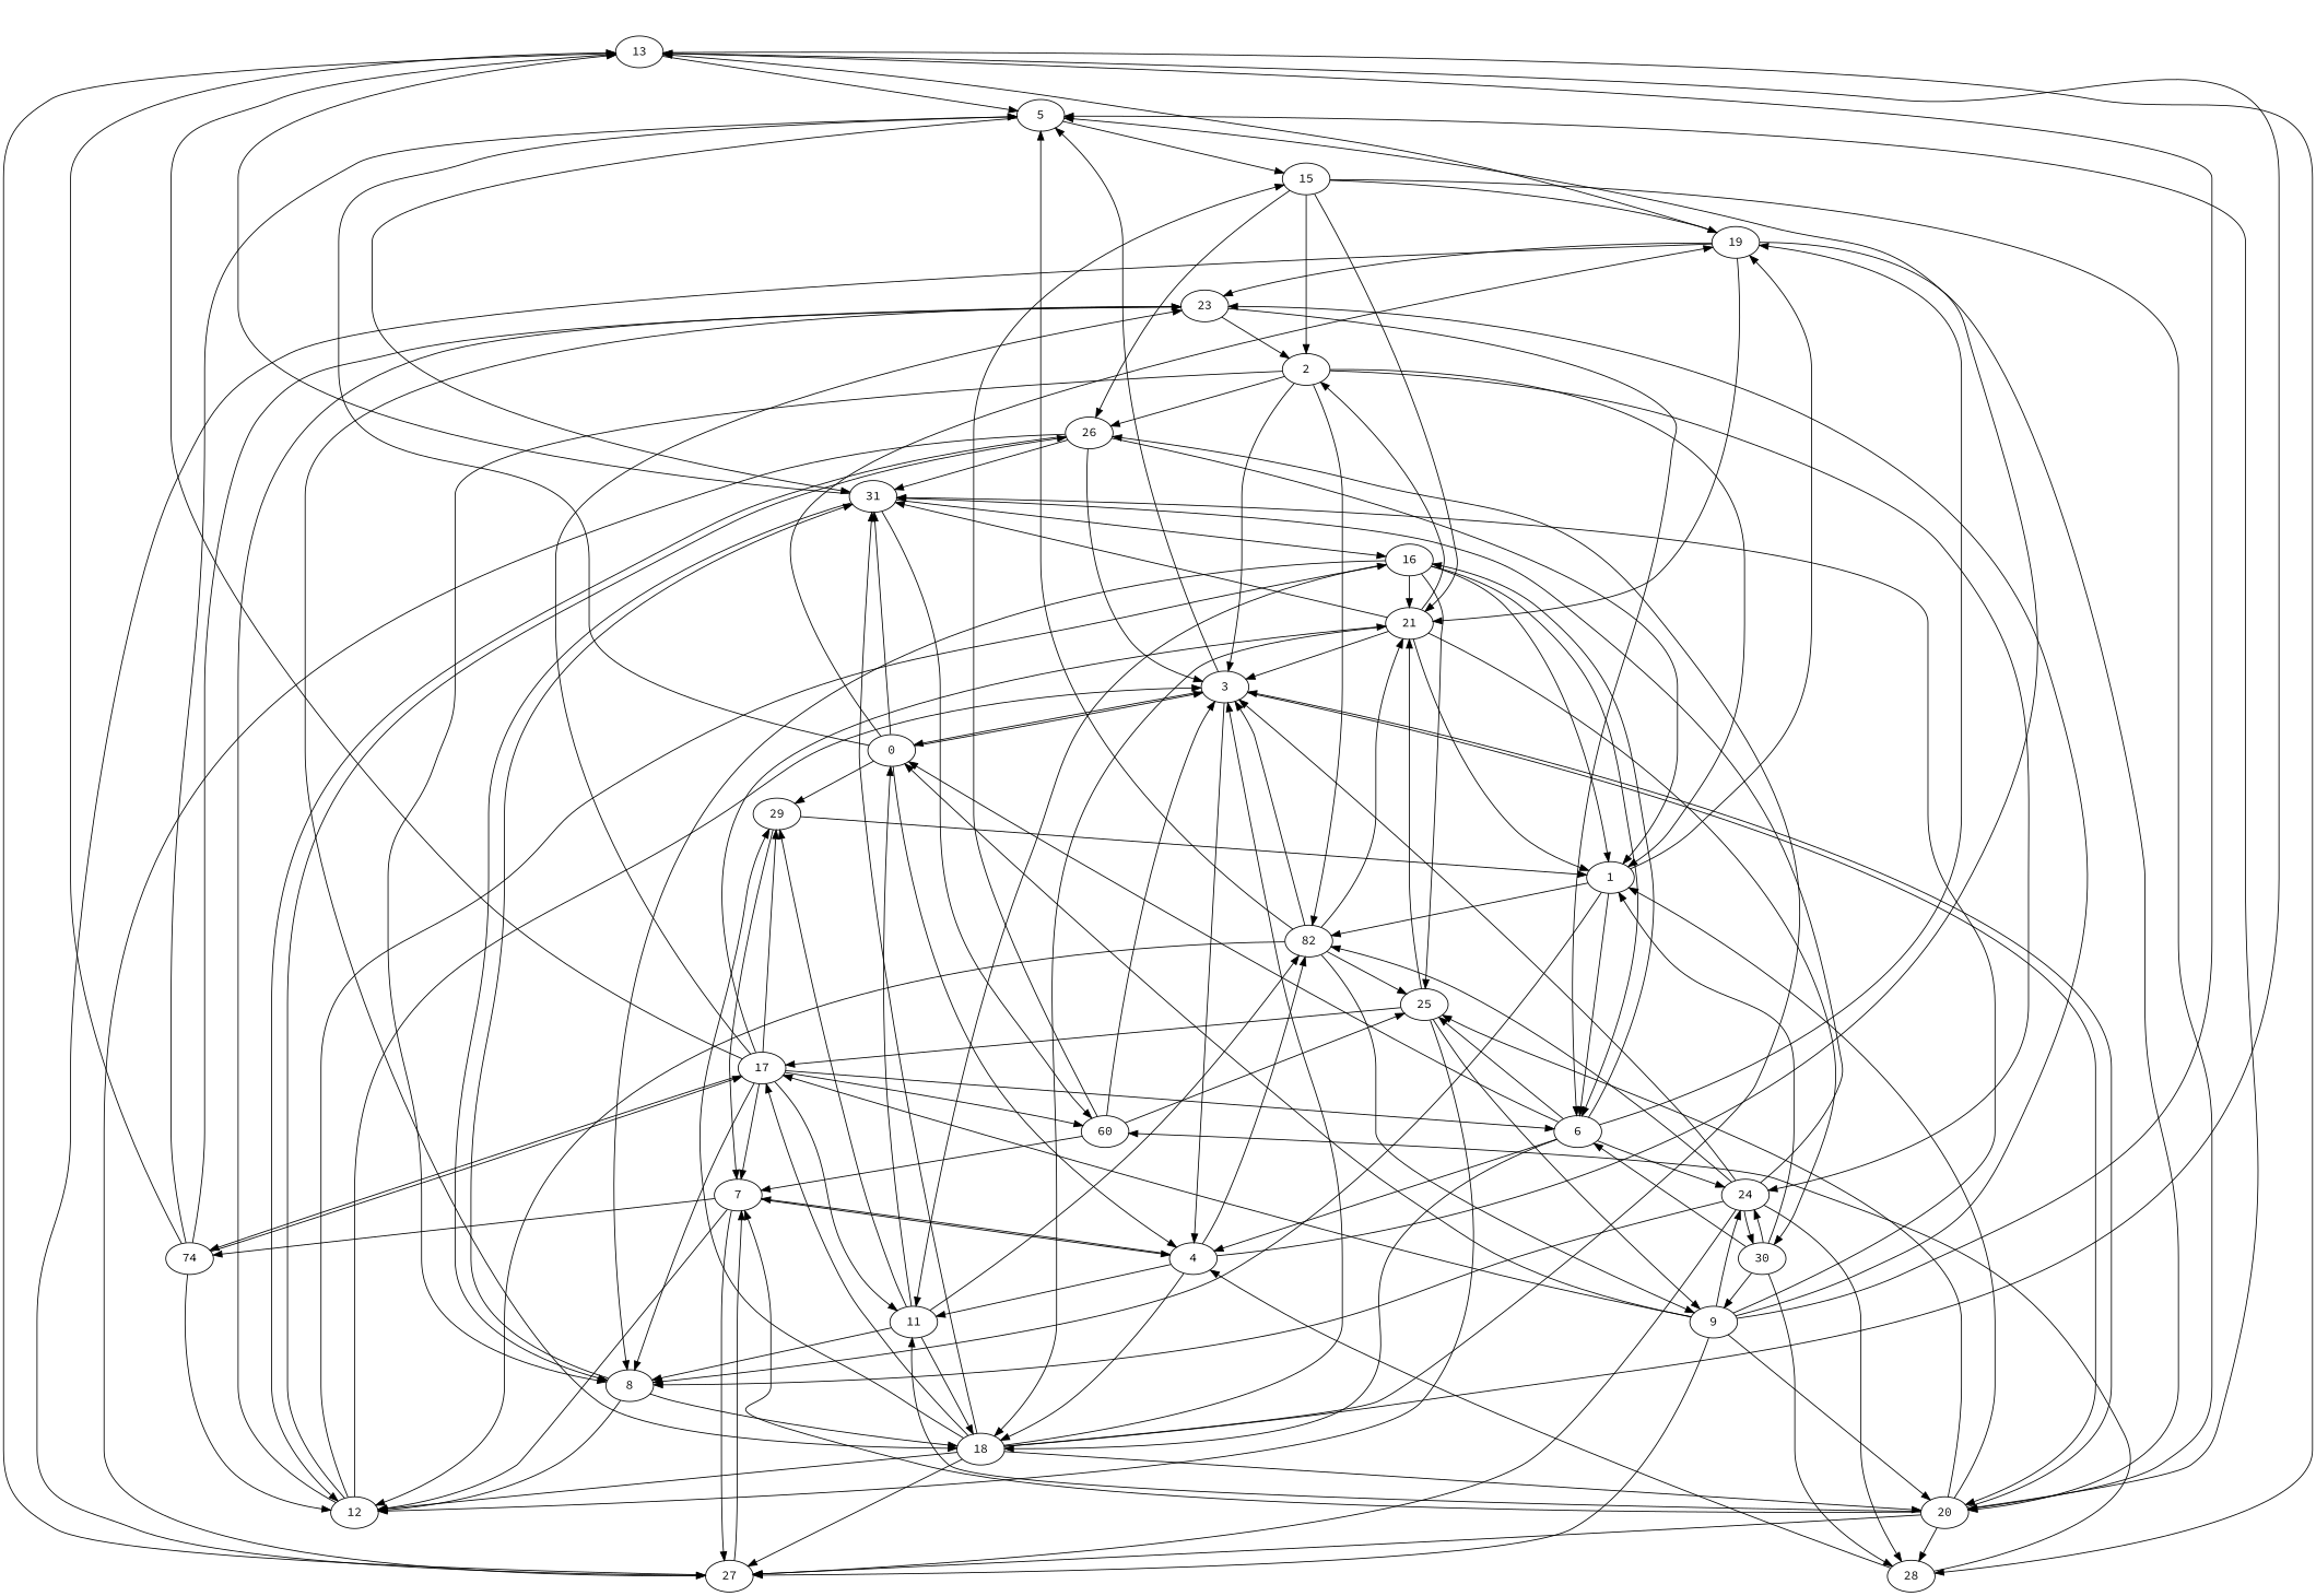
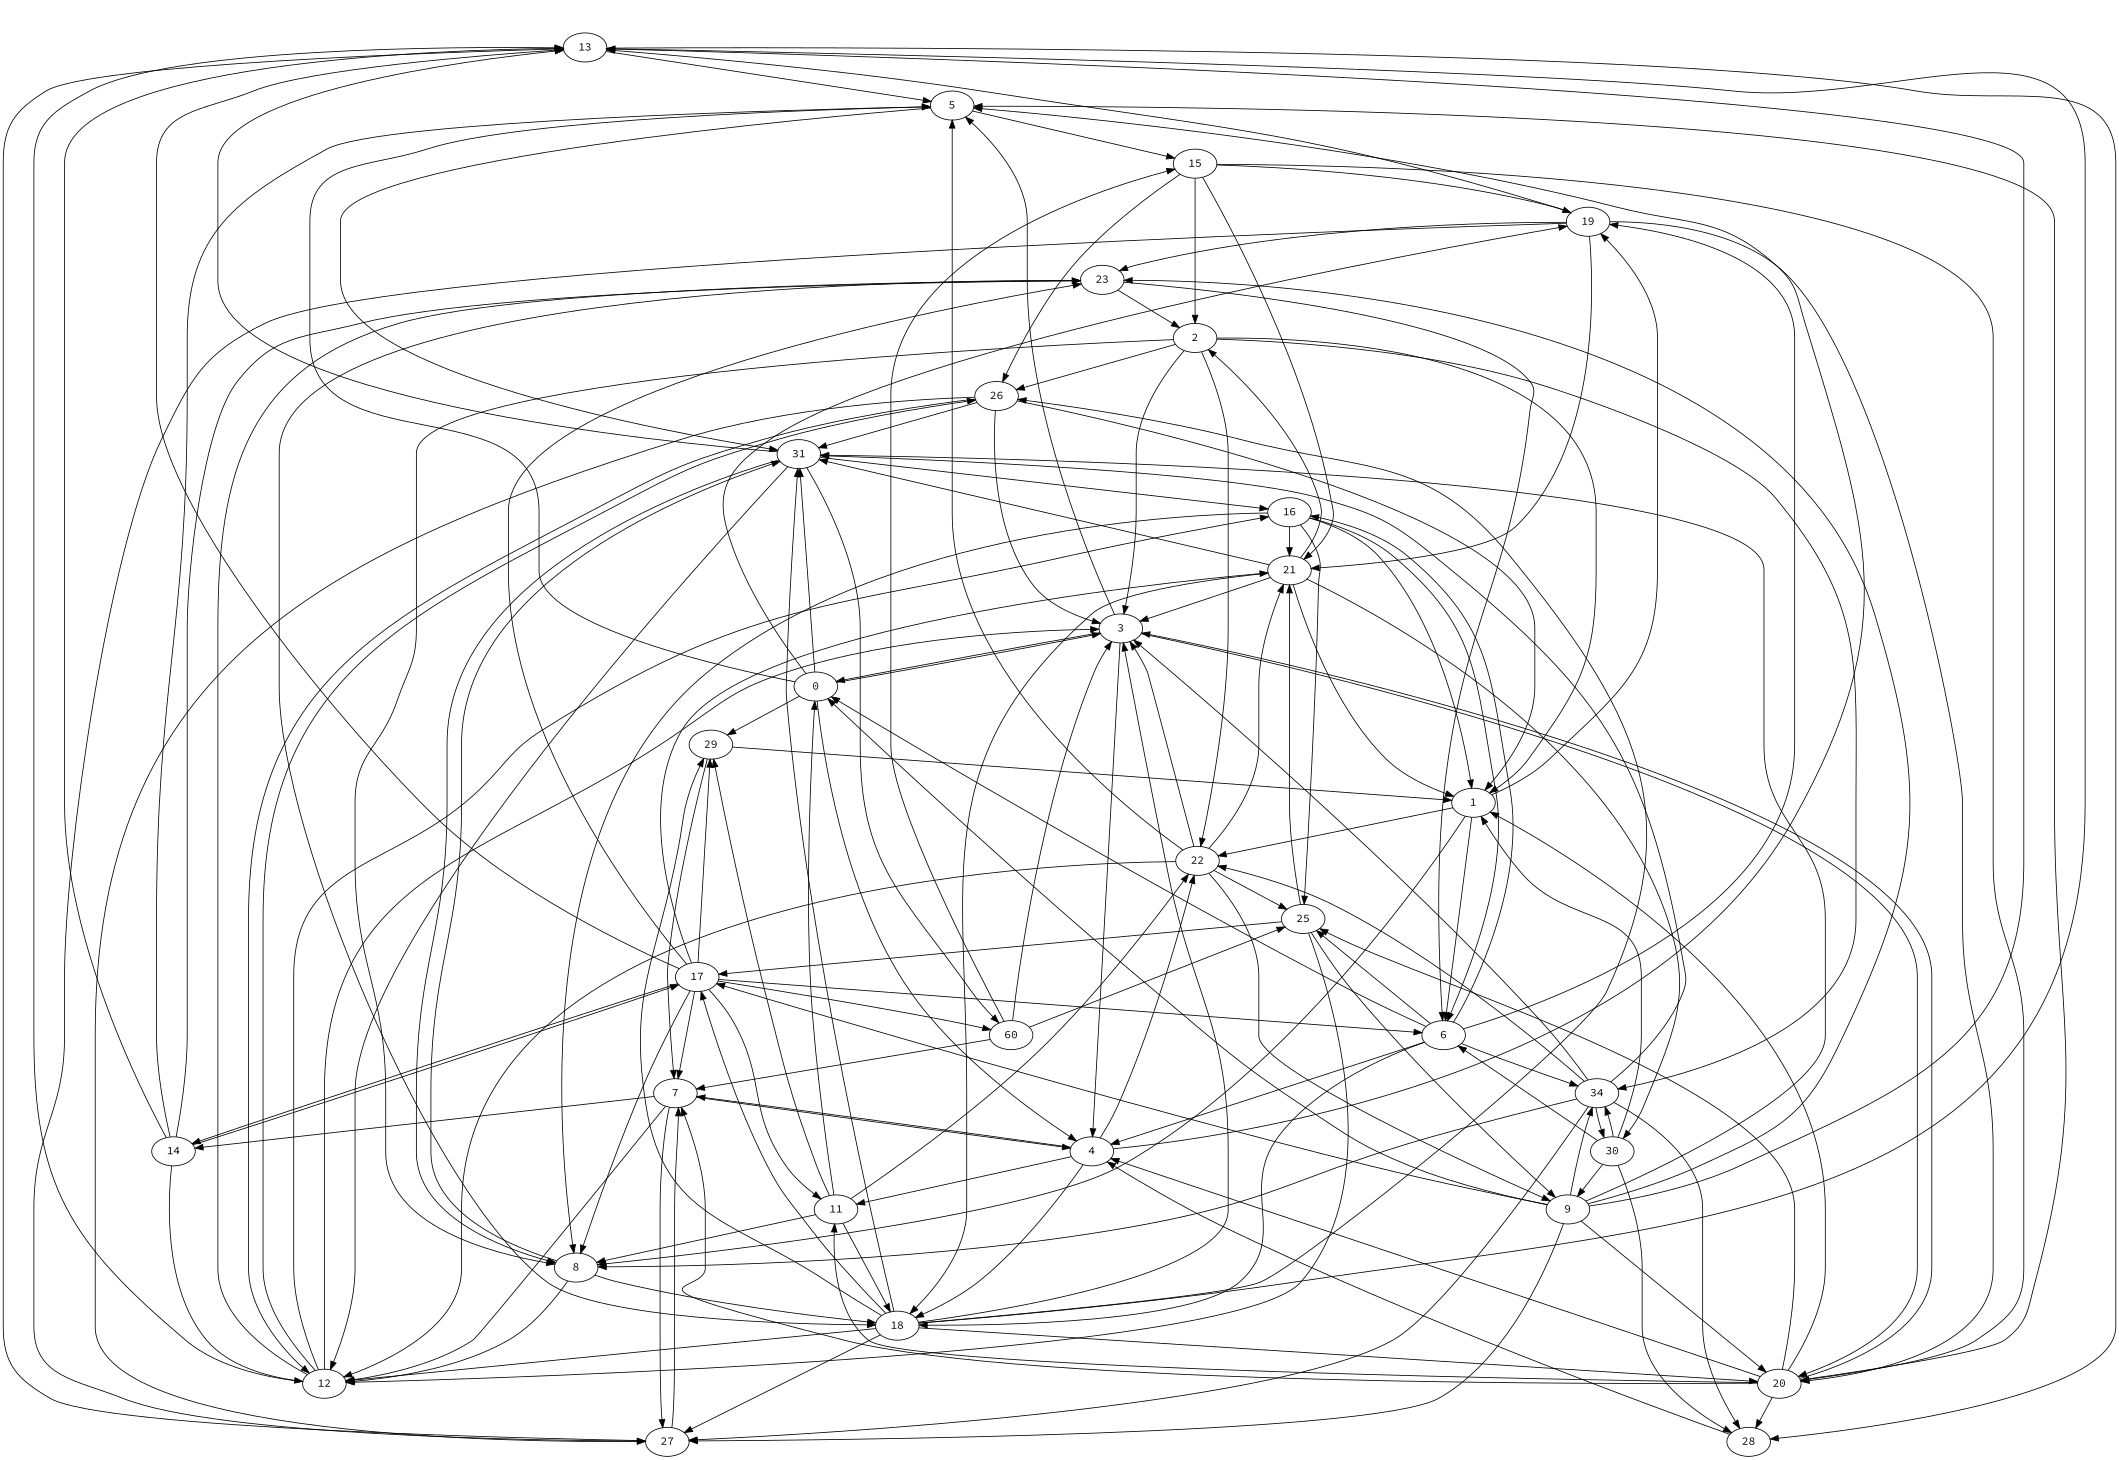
  digraph {
    fontname="Source Code Pro"
    node [fontname="Source Code Pro"]
    edge [fontname="Source Code Pro"]
    13
    5
    28
    15
    31
    4
    n7 [label=60]
    19
    20
    26
    21
    2
    8
    12
    16
    30
    1
    9
    6
-   24
-   22 [label=82]
+   24 [label=34]
+   22
    17
    27
    0
    23
    18
    25
    3
    29
    11
    7
-   14 [label=74]
+   14
    13 -> 5
    13 -> 28
    5 -> 15
    5 -> 31
    28 -> 4
-   28 -> n7
    15 -> 19
    15 -> 20
    15 -> 26
    15 -> 21
    15 -> 2
    31 -> 13
    31 -> n7
    31 -> 8
+   31 -> 12
    31 -> 16
    4 -> 5
    4 -> 22
    4 -> 18
    4 -> 11
    4 -> 7
    n7 -> 15
    n7 -> 25
    n7 -> 3
    n7 -> 7
    19 -> 13
    19 -> 20
    19 -> 21
    19 -> 27
    19 -> 23
    20 -> 5
    20 -> 28
    20 -> 1
-   20 -> 27
+   20 -> 4
    20 -> 25
    20 -> 3
    20 -> 11
    20 -> 7
    26 -> 31
    26 -> 12
    26 -> 1
    26 -> 27
    26 -> 3
    21 -> 31
    21 -> 2
    21 -> 30
    21 -> 1
    21 -> 18
    21 -> 3
    2 -> 26
    2 -> 8
    2 -> 1
    2 -> 24
    2 -> 22
    2 -> 3
    8 -> 31
    8 -> 12
    8 -> 18
+   12 -> 13
    12 -> 26
    12 -> 16
    12 -> 23
    12 -> 3
    16 -> 21
    16 -> 8
    16 -> 1
    16 -> 6
    16 -> 25
-   16 -> 11
    30 -> 28
    30 -> 1
    30 -> 9
    30 -> 6
    30 -> 24
    1 -> 19
    1 -> 8
    1 -> 6
    1 -> 22
    9 -> 13
    9 -> 31
    9 -> 20
    9 -> 24
    9 -> 17
    9 -> 27
    9 -> 0
    9 -> 23
    6 -> 4
    6 -> 19
    6 -> 16
    6 -> 24
    6 -> 0
    6 -> 18
    6 -> 25
    24 -> 28
    24 -> 31
    24 -> 8
    24 -> 30
    24 -> 22
    24 -> 27
    24 -> 3
    22 -> 5
    22 -> 21
    22 -> 12
    22 -> 9
    22 -> 25
    22 -> 3
    17 -> 13
    17 -> n7
    17 -> 21
    17 -> 8
    17 -> 6
    17 -> 23
    17 -> 29
    17 -> 11
    17 -> 7
    17 -> 14
    27 -> 13
    27 -> 7
    0 -> 5
    0 -> 31
    0 -> 4
    0 -> 19
    0 -> 3
    0 -> 29
    23 -> 2
    23 -> 6
    23 -> 18
    18 -> 13
    18 -> 31
    18 -> 20
    18 -> 26
    18 -> 12
    18 -> 17
    18 -> 27
    18 -> 3
    18 -> 29
    25 -> 21
    25 -> 12
    25 -> 9
    25 -> 17
    3 -> 5
    3 -> 4
    3 -> 20
    3 -> 0
    29 -> 1
    29 -> 7
    11 -> 8
    11 -> 22
    11 -> 0
    11 -> 18
    11 -> 29
    7 -> 4
    7 -> 12
    7 -> 27
    7 -> 14
    14 -> 13
    14 -> 5
    14 -> 12
    14 -> 17
    14 -> 23
  }
